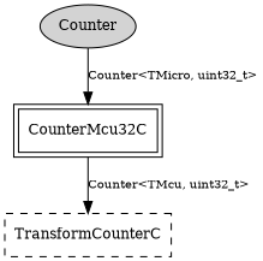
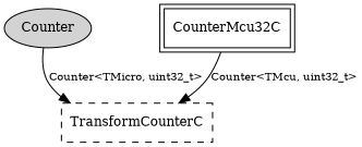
  digraph {
    node [fontsize=12 shape=box]
    edge [fontsize=10]
    n1 [label=Counter shape=ellipse style=filled]
    n2 [label=TransformCounterC style=dashed]
    CounterMcu32C [peripheries=2]
-   n1 -> CounterMcu32C [label="Counter<TMicro, uint32_t>"]
+   n1 -> n2 [label="Counter<TMicro, uint32_t>"]
    CounterMcu32C -> n2 [label="Counter<TMcu, uint32_t>"]
  }
